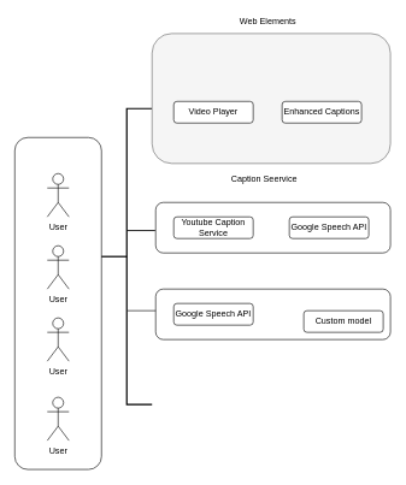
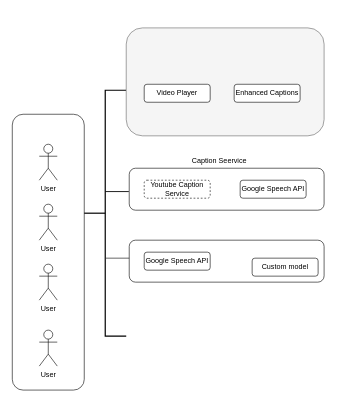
  <mxCell id="0" />
  <mxCell id="1" parent="0" />
  <mxCell id="2" value="" style="rounded=1;whiteSpace=wrap;html=1;" vertex="1" parent="1"><mxGeometry x="20" y="190" width="120" height="460" as="geometry" /></mxCell>
  <mxCell id="3" value="&lt;div&gt;User&lt;/div&gt;&lt;div&gt;&lt;br&gt;&lt;/div&gt;" style="shape=umlActor;verticalLabelPosition=bottom;labelBackgroundColor=#ffffff;verticalAlign=top;html=1;outlineConnect=0;" vertex="1" parent="1"><mxGeometry x="65" y="240" width="30" height="60" as="geometry" /></mxCell>
  <mxCell id="4" value="User" style="shape=umlActor;verticalLabelPosition=bottom;labelBackgroundColor=#ffffff;verticalAlign=top;html=1;outlineConnect=0;" vertex="1" parent="1"><mxGeometry x="65" y="340" width="30" height="60" as="geometry" /></mxCell>
  <mxCell id="5" value="User" style="shape=umlActor;verticalLabelPosition=bottom;labelBackgroundColor=#ffffff;verticalAlign=top;html=1;outlineConnect=0;" vertex="1" parent="1"><mxGeometry x="65" y="440" width="30" height="60" as="geometry" /></mxCell>
  <mxCell id="6" value="&lt;div&gt;User&lt;/div&gt;&lt;div&gt;&lt;br&gt;&lt;/div&gt;" style="shape=umlActor;verticalLabelPosition=bottom;labelBackgroundColor=#ffffff;verticalAlign=top;html=1;outlineConnect=0;" vertex="1" parent="1"><mxGeometry x="65" y="550" width="30" height="60" as="geometry" /></mxCell>
  <mxCell id="7" value="" style="strokeWidth=2;html=1;shape=mxgraph.flowchart.annotation_2;align=left;labelPosition=right;pointerEvents=1;" vertex="1" parent="1"><mxGeometry x="140" y="150" width="70" height="410" as="geometry" /></mxCell>
  <mxCell id="8" value="" style="rounded=1;whiteSpace=wrap;html=1;fillColor=#f5f5f5;strokeColor=#666666;fontColor=#333333;" vertex="1" parent="1"><mxGeometry x="210" y="46" width="330" height="180" as="geometry" /></mxCell>
  <mxCell id="9" value="Video Player" style="rounded=1;whiteSpace=wrap;html=1;" vertex="1" parent="1"><mxGeometry x="240" y="140" width="110" height="30" as="geometry" /></mxCell>
  <mxCell id="10" value="Enhanced Captions" style="rounded=1;whiteSpace=wrap;html=1;" vertex="1" parent="1"><mxGeometry x="390" y="140" width="110" height="30" as="geometry" /></mxCell>
  <mxCell id="11" value="" style="rounded=1;whiteSpace=wrap;html=1;" vertex="1" parent="1"><mxGeometry x="215" y="280" width="325" height="70" as="geometry" /></mxCell>
- <mxCell id="12" value="Caption Seervice" style="text;html=1;align=center;verticalAlign=middle;resizable=0;points=[];autosize=1;" vertex="1" parent="1"><mxGeometry x="310" y="238" width="110" height="20" as="geometry" /></mxCell>
- <mxCell id="13" value="Web Elements" style="text;html=1;align=center;verticalAlign=middle;resizable=0;points=[];autosize=1;" vertex="1" parent="1"><mxGeometry x="320" y="20" width="100" height="20" as="geometry" /></mxCell>
- <mxCell id="14" value="Youtube Caption Service" style="rounded=1;whiteSpace=wrap;html=1;" vertex="1" parent="1"><mxGeometry x="240" y="300" width="110" height="30" as="geometry" /></mxCell>
+ <mxCell id="12" value="Caption Seervice" style="text;html=1;align=center;verticalAlign=middle;resizable=0;points=[];autosize=1;" vertex="1" parent="1"><mxGeometry x="310" y="258" width="110" height="20" as="geometry" /></mxCell>
+ <mxCell id="14" value="Youtube Caption Service" style="rounded=1;whiteSpace=wrap;html=1;dashed=1;" vertex="1" parent="1"><mxGeometry x="240" y="300" width="110" height="30" as="geometry" /></mxCell>
  <mxCell id="15" value="Google Speech API" style="rounded=1;whiteSpace=wrap;html=1;" vertex="1" parent="1"><mxGeometry x="400" y="300" width="110" height="30" as="geometry" /></mxCell>
  <mxCell id="16" value="" style="rounded=1;whiteSpace=wrap;html=1;" vertex="1" parent="1"><mxGeometry x="215" y="400" width="325" height="70" as="geometry" /></mxCell>
  <mxCell id="17" value="Google Speech API" style="rounded=1;whiteSpace=wrap;html=1;" vertex="1" parent="1"><mxGeometry x="240" y="420" width="110" height="30" as="geometry" /></mxCell>
  <mxCell id="18" value="Custom model " style="rounded=1;whiteSpace=wrap;html=1;" vertex="1" parent="1"><mxGeometry x="420" y="430" width="110" height="30" as="geometry" /></mxCell>
  <mxCell id="19" value="" style="endArrow=none;html=1;exitX=0.507;exitY=0.412;exitDx=0;exitDy=0;exitPerimeter=0;entryX=1.061;entryY=0.412;entryDx=0;entryDy=0;entryPerimeter=0;" edge="1" parent="1" source="7" target="7"><mxGeometry width="50" height="50" relative="1" as="geometry"><mxPoint x="180" y="360" as="sourcePoint" /><mxPoint x="230" y="310" as="targetPoint" /></mxGeometry></mxCell>
  <mxCell id="20" value="" style="endArrow=none;html=1;exitX=0.507;exitY=0.412;exitDx=0;exitDy=0;exitPerimeter=0;entryX=1.061;entryY=0.412;entryDx=0;entryDy=0;entryPerimeter=0;" edge="1" parent="1"><mxGeometry width="50" height="50" relative="1" as="geometry"><mxPoint x="175.49" y="318.92" as="sourcePoint" /><mxPoint x="214.27" y="318.92" as="targetPoint" /></mxGeometry></mxCell>
  <mxCell id="21" value="" style="endArrow=none;html=1;exitX=0.507;exitY=0.412;exitDx=0;exitDy=0;exitPerimeter=0;entryX=1.061;entryY=0.412;entryDx=0;entryDy=0;entryPerimeter=0;" edge="1" parent="1"><mxGeometry width="50" height="50" relative="1" as="geometry"><mxPoint x="176.22" y="430" as="sourcePoint" /><mxPoint x="215" y="430" as="targetPoint" /></mxGeometry></mxCell>
